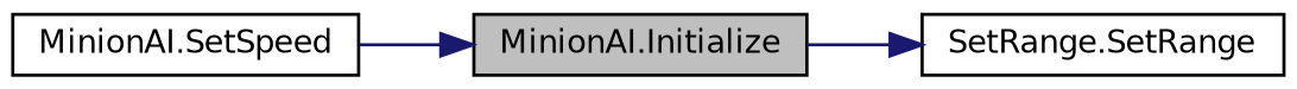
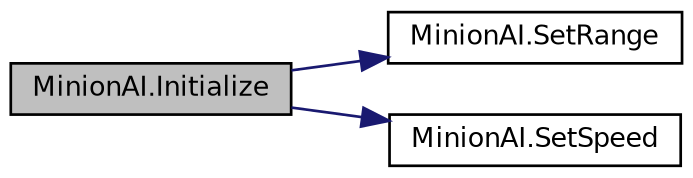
  digraph {
    rankdir=LR
    node [color=black fillcolor=white fontname=Helvetica fontsize=10 shape=record style=filled]
    edge [color=midnightblue fontname=Helvetica fontsize=10 labelfontname=Helvetica labelfontsize=10 style=solid]
    n1 [fillcolor=grey75 fontcolor=black height=0.2 label="MinionAI.Initialize" width=0.4]
-   n2 [height=0.2 label="SetRange.SetRange" width=0.4]
+   n2 [height=0.2 label="MinionAI.SetRange" width=0.4]
    n3 [height=0.2 label="MinionAI.SetSpeed" width=0.4]
    n1 -> n2
-   n3 -> n1
+   n1 -> n3
  }
